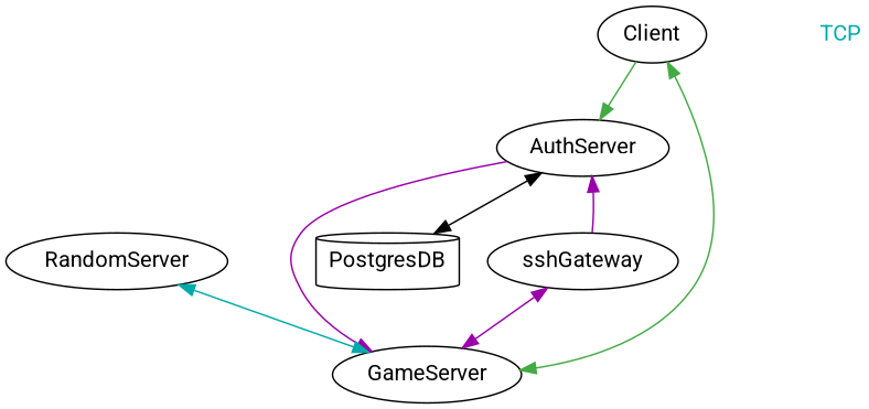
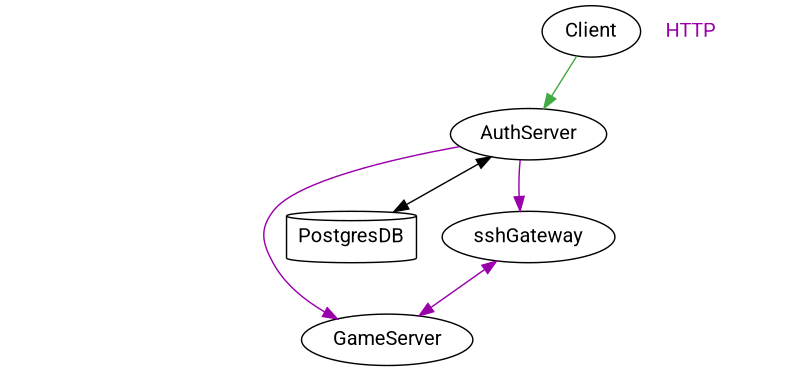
  digraph {
    fontname=Roboto
    node [fontname=Roboto]
    edge [color="#9900aa" fontname=Roboto dir=both]
    AuthServer
    GameServer
    PostgresDB [shape=cylinder]
-   RandomServer
    Client
-   TCP [fontcolor="#00aaaa" shape=plain]
+   HTTP [fontcolor="#9900aa" shape=plain]
    sshGateway
    AuthServer -> GameServer [dir=""]
    AuthServer -> PostgresDB [color=""]
-   RandomServer -> GameServer [color="#00aaaa"]
    Client -> AuthServer [color="#44aa44" dir=""]
-   Client -> GameServer [color="#44aa44"]
-   sshGateway -> AuthServer [dir=""]
+   AuthServer -> sshGateway [dir=""]
    sshGateway -> GameServer
  }
